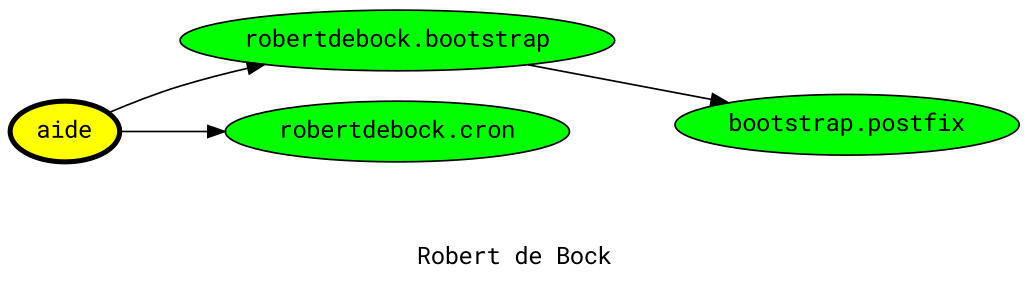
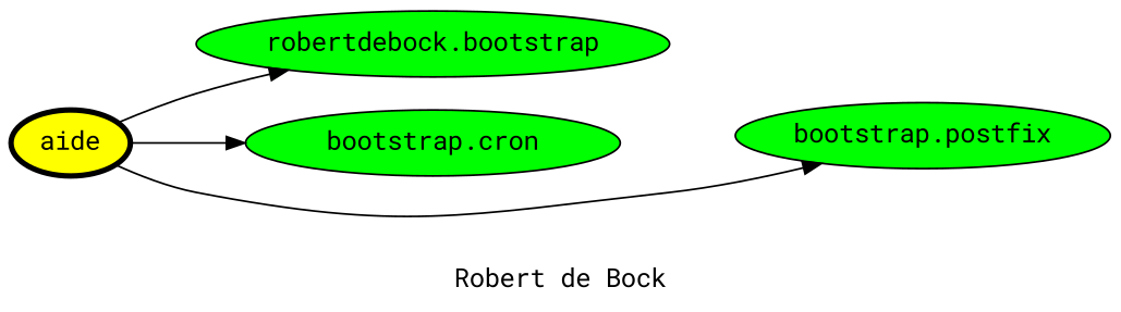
  digraph {
    fontname="Roboto Mono"
    label="Robert de Bock"
    rankdir=LR
    node [fillcolor=green fontname="Roboto Mono" style=filled]
    edge [fontname="Roboto Mono"]
    aide [fillcolor=yellow penwidth=3]
    "robertdebock.bootstrap"
-   "robertdebock.cron"
+   "robertdebock.cron" [label="bootstrap.cron"]
    n4 [label="bootstrap.postfix"]
    aide -> "robertdebock.bootstrap"
    aide -> "robertdebock.cron"
-   "robertdebock.bootstrap" -> n4
+   aide -> n4
  }
